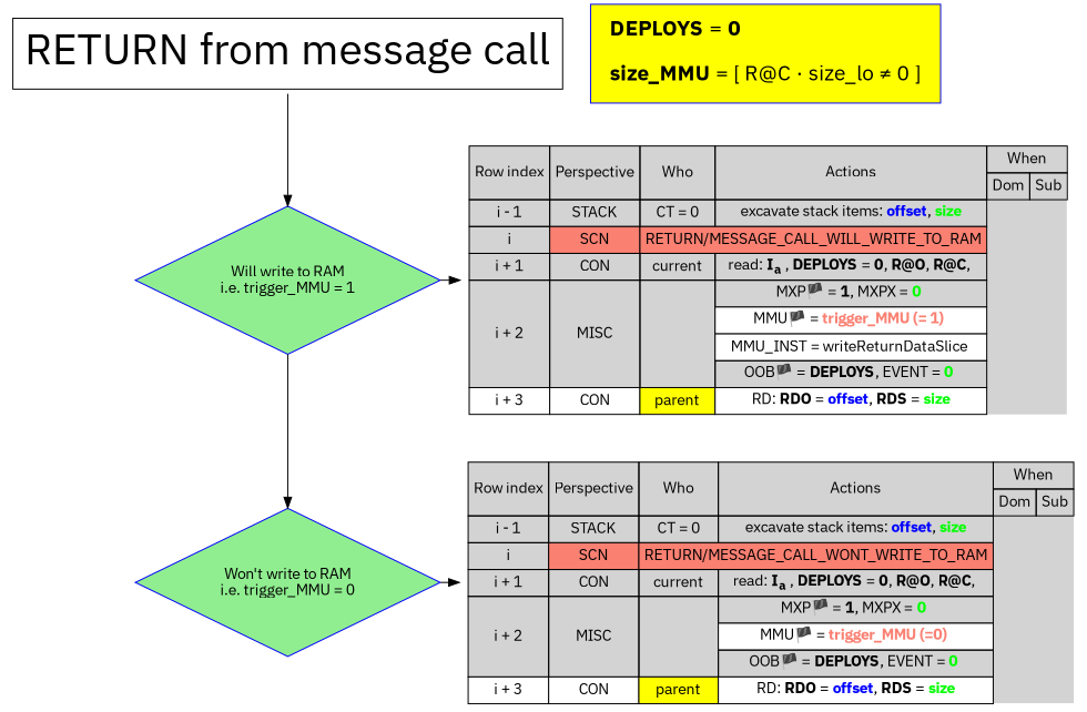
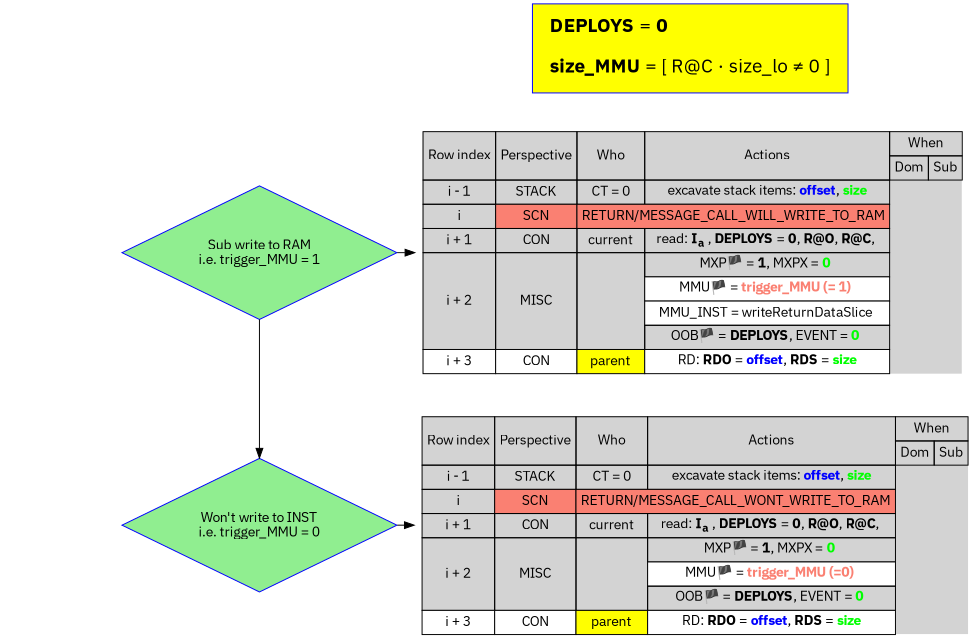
  digraph {
    fontname="IBM Plex Sans"
    node [fontname="IBM Plex Sans" shape=plaintext]
    edge [fontname="IBM Plex Sans"]
-   n1 [color=BLUE fillcolor=LIGHTGREEN label="\nWill write to RAM\ni.e. trigger_MMU = 1\n " shape=diamond style=filled]
+   n1 [color=BLUE fillcolor=LIGHTGREEN label="\nSub write to RAM\ni.e. trigger_MMU = 1\n " shape=diamond style=filled]
    n2 [label=< <TABLE BGCOLOR="LIGHTGRAY" BORDER="0" CELLBORDER="1" CELLSPACING="0" CELLPADDING="4">   <TR>     <TD ROWSPAN="2">Row index</TD>     <TD ROWSPAN="2">Perspective</TD>     <TD ROWSPAN="2">Who</TD>     <TD ROWSPAN="2" COLSPAN="1">Actions</TD>     <TD ROWSPAN="1" COLSPAN="2">When</TD>   </TR>   <TR>     <TD ROWSPAN="1" COLSPAN="1">Dom</TD>     <TD ROWSPAN="1" COLSPAN="1">Sub</TD>   </TR>   <TR>     <TD>i - 1</TD>     <TD>STACK</TD>     <TD>CT = 0</TD>     <TD>excavate stack items: <FONT COLOR="BLUE"><B>offset</B></FONT>, <FONT COLOR="GREEN"><B>size</B></FONT></TD>   </TR>   <TR>     <TD COLSPAN="1">i</TD>     <TD BGCOLOR="salmon" COLSPAN="1">SCN</TD>     <TD BGCOLOR="salmon" COLSPAN="2">RETURN/MESSAGE_CALL_WILL_WRITE_TO_RAM</TD>   </TR>   <TR>     <TD>i + 1</TD>     <TD>CON</TD>     <TD>current</TD>     <TD>read: <B>I<sub>a</sub></B> , <B>DEPLOYS</B> = <B>0</B>, <B>R@O</B>, <B>R@C</B>, </TD>   </TR>   <TR>     <TD ROWSPAN="4">i + 2</TD>     <TD ROWSPAN="4">MISC</TD>     <TD ROWSPAN="4"></TD>     <TD ROWSPAN="1">MXP🏴 = <B>1</B>, MXPX = <B><FONT COLOR="GREEN">0</FONT></B> </TD>   </TR>   <TR>     <TD BGCOLOR="WHITE" ROWSPAN="1">MMU🏴 = <B><FONT COLOR="SALMON">trigger_MMU (= 1)</FONT></B> </TD>   </TR>   <TR>     <TD BGCOLOR="WHITE" ROWSPAN="1">MMU_INST = writeReturnDataSlice </TD>   </TR>   <TR>     <TD ROWSPAN="1">OOB🏴 = <B>DEPLOYS</B>, EVENT = <B><FONT COLOR="GREEN">0</FONT></B> </TD>   </TR>   <TR>     <TD BGCOLOR="WHITE">i + 3</TD>     <TD BGCOLOR="WHITE">CON</TD>     <TD BGCOLOR="YELLOW">parent</TD>     <TD BGCOLOR="WHITE">RD: <B>RDO</B> = <FONT COLOR="BLUE"><B>offset</B></FONT>, <B>RDS</B> = <FONT COLOR="GREEN"><B>size</B></FONT></TD>   </TR> </TABLE>>]
-   n3 [color=BLUE fillcolor=LIGHTGREEN label="\nWon't write to RAM\ni.e. trigger_MMU = 0\n " shape=diamond style=filled]
+   n3 [color=BLUE fillcolor=LIGHTGREEN label="\nWon't write to INST\ni.e. trigger_MMU = 0\n " shape=diamond style=filled]
    n4 [label=< <TABLE BGCOLOR="LIGHTGRAY" BORDER="0" CELLBORDER="1" CELLSPACING="0" CELLPADDING="4">   <TR>     <TD ROWSPAN="2">Row index</TD>     <TD ROWSPAN="2">Perspective</TD>     <TD ROWSPAN="2">Who</TD>     <TD ROWSPAN="2" COLSPAN="1">Actions</TD>     <TD ROWSPAN="1" COLSPAN="2">When</TD>   </TR>   <TR>     <TD ROWSPAN="1" COLSPAN="1">Dom</TD>     <TD ROWSPAN="1" COLSPAN="1">Sub</TD>   </TR>   <TR>     <TD>i - 1</TD>     <TD>STACK</TD>     <TD>CT = 0</TD>     <TD>excavate stack items: <FONT COLOR="BLUE"><B>offset</B></FONT>, <FONT COLOR="GREEN"><B>size</B></FONT></TD>   </TR>   <TR>     <TD COLSPAN="1">i</TD>     <TD BGCOLOR="salmon" COLSPAN="1">SCN</TD>     <TD BGCOLOR="salmon" COLSPAN="2">RETURN/MESSAGE_CALL_WONT_WRITE_TO_RAM</TD>   </TR>   <TR>     <TD>i + 1</TD>     <TD>CON</TD>     <TD>current</TD>     <TD>read: <B>I<sub>a</sub></B> , <B>DEPLOYS</B> = <B>0</B>, <B>R@O</B>, <B>R@C</B>, </TD>   </TR>   <TR>     <TD ROWSPAN="3">i + 2</TD>     <TD ROWSPAN="3">MISC</TD>     <TD ROWSPAN="3"></TD>     <TD ROWSPAN="1">MXP🏴 = <B>1</B>, MXPX = <B><FONT COLOR="GREEN">0</FONT></B> </TD>   </TR>   <TR>     <TD BGCOLOR="WHITE" ROWSPAN="1">MMU🏴 = <B><FONT COLOR="SALMON">trigger_MMU (=0)</FONT></B> </TD>   </TR>   <TR>     <TD ROWSPAN="1">OOB🏴 = <B>DEPLOYS</B>, EVENT = <B><FONT COLOR="GREEN">0</FONT></B> </TD>   </TR>   <TR>     <TD BGCOLOR="WHITE">i + 3</TD>     <TD BGCOLOR="WHITE">CON</TD>     <TD BGCOLOR="YELLOW">parent</TD>     <TD BGCOLOR="WHITE">RD: <B>RDO</B> = <FONT COLOR="BLUE"><B>offset</B></FONT>, <B>RDS</B> = <FONT COLOR="GREEN"><B>size</B></FONT></TD>   </TR> </TABLE>>]
-   n5 [label=<     <TABLE BGCOLOR="WHITE" BORDER="0" CELLBORDER="1" CELLSPACING="0" CELLPADDING="10">     <TR>     <TD><FONT POINT-SIZE="40">RETURN from message call</FONT></TD>     </TR>     </TABLE>>]
    n6 [color=BLUE fillcolor=YELLOW label=<     <TABLE BORDER="0" CELLBORDER="0" CELLSPACING="0" CELLPADDING="10">     <TR>     <TD ALIGN="LEFT" ><FONT POINT-SIZE="20"><B>DEPLOYS</B> = <B>0</B></FONT></TD>     </TR>     <TR>     <TD><FONT POINT-SIZE="20"><B>size_MMU</B> = [ R@C &middot; size_lo &ne; 0 ]</FONT></TD>     </TR>     </TABLE>> shape=rect style=filled]
    subgraph sub_1 {
      rank=same
      n1
      n2
    }
    subgraph sub_2 {
      rank=same
      n3
      n4
    }
    n1 -> n2
    n1 -> n3
    n3 -> n4
-   n5 -> n1
  }
